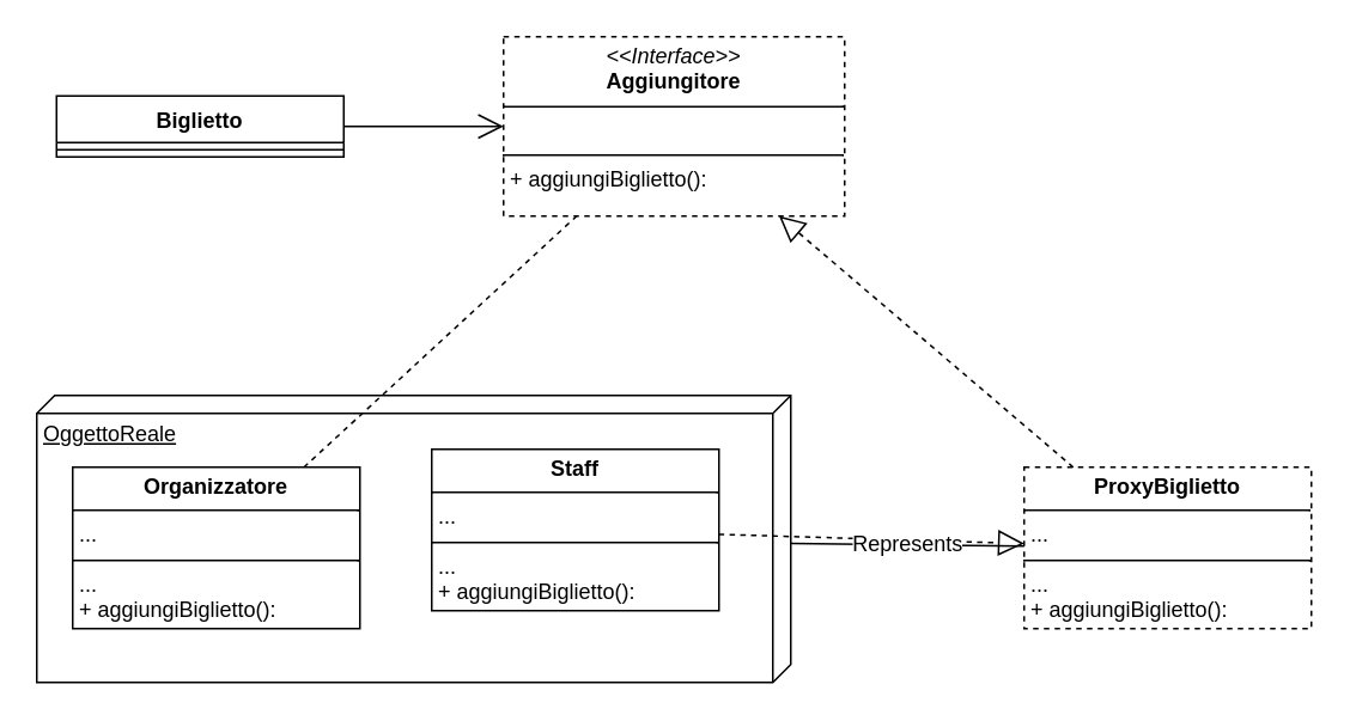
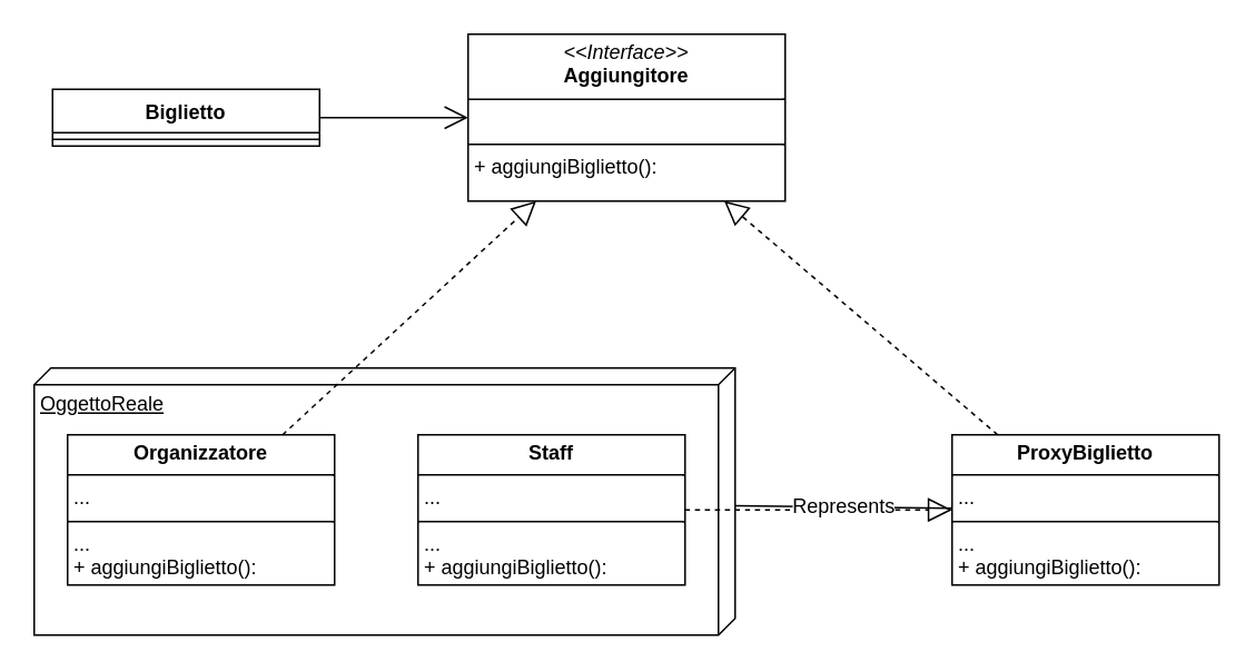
  <mxCell id="0" />
  <mxCell id="1" parent="0" />
  <mxCell id="2" value="OggettoReale" style="verticalAlign=top;align=left;spacingTop=8;spacingLeft=2;spacingRight=12;shape=cube;size=10;direction=south;fontStyle=4;html=1;whiteSpace=wrap;" vertex="1" parent="1"><mxGeometry x="20" y="220" width="420" height="160" as="geometry" /></mxCell>
- <mxCell id="3" value="&lt;p style=&quot;margin:0px;margin-top:4px;text-align:center;&quot;&gt;&lt;i&gt;&amp;lt;&amp;lt;Interface&amp;gt;&amp;gt;&lt;/i&gt;&lt;br&gt;&lt;b&gt;Aggiungitore&lt;/b&gt;&lt;/p&gt;&lt;hr size=&quot;1&quot; style=&quot;border-style:solid;&quot;&gt;&lt;p style=&quot;margin:0px;margin-left:4px;&quot;&gt;&lt;br&gt;&lt;/p&gt;&lt;hr size=&quot;1&quot; style=&quot;border-style:solid;&quot;&gt;&lt;p style=&quot;margin:0px;margin-left:4px;&quot;&gt;+ aggiungiBiglietto():&lt;/p&gt;" style="verticalAlign=top;align=left;overflow=fill;html=1;whiteSpace=wrap;dashed=1;" vertex="1" parent="1"><mxGeometry x="280" y="20" width="190" height="100" as="geometry" /></mxCell>
+ <mxCell id="3" value="&lt;p style=&quot;margin:0px;margin-top:4px;text-align:center;&quot;&gt;&lt;i&gt;&amp;lt;&amp;lt;Interface&amp;gt;&amp;gt;&lt;/i&gt;&lt;br&gt;&lt;b&gt;Aggiungitore&lt;/b&gt;&lt;/p&gt;&lt;hr size=&quot;1&quot; style=&quot;border-style:solid;&quot;&gt;&lt;p style=&quot;margin:0px;margin-left:4px;&quot;&gt;&lt;br&gt;&lt;/p&gt;&lt;hr size=&quot;1&quot; style=&quot;border-style:solid;&quot;&gt;&lt;p style=&quot;margin:0px;margin-left:4px;&quot;&gt;+ aggiungiBiglietto():&lt;/p&gt;" style="verticalAlign=top;align=left;overflow=fill;html=1;whiteSpace=wrap;" vertex="1" parent="1"><mxGeometry x="280" y="20" width="190" height="100" as="geometry" /></mxCell>
  <mxCell id="4" value="&lt;p style=&quot;margin:0px;margin-top:4px;text-align:center;&quot;&gt;&lt;b&gt;Organizzatore&lt;/b&gt;&lt;/p&gt;&lt;hr size=&quot;1&quot; style=&quot;border-style:solid;&quot;&gt;&lt;p style=&quot;margin:0px;margin-left:4px;&quot;&gt;...&lt;/p&gt;&lt;hr size=&quot;1&quot; style=&quot;border-style:solid;&quot;&gt;&lt;p style=&quot;margin:0px;margin-left:4px;&quot;&gt;...&lt;/p&gt;&lt;p style=&quot;margin:0px;margin-left:4px;&quot;&gt;+ aggiungiBiglietto():&lt;/p&gt;" style="verticalAlign=top;align=left;overflow=fill;html=1;whiteSpace=wrap;" vertex="1" parent="1"><mxGeometry x="40" y="260" width="160" height="90" as="geometry" /></mxCell>
- <mxCell id="5" value="&lt;p style=&quot;margin:0px;margin-top:4px;text-align:center;&quot;&gt;&lt;b&gt;Staff&lt;/b&gt;&lt;/p&gt;&lt;hr size=&quot;1&quot; style=&quot;border-style:solid;&quot;&gt;&lt;p style=&quot;margin:0px;margin-left:4px;&quot;&gt;...&lt;/p&gt;&lt;hr size=&quot;1&quot; style=&quot;border-style:solid;&quot;&gt;&lt;p style=&quot;margin:0px;margin-left:4px;&quot;&gt;...&lt;/p&gt;&lt;p style=&quot;margin:0px;margin-left:4px;&quot;&gt;+ aggiungiBiglietto():&lt;/p&gt;" style="verticalAlign=top;align=left;overflow=fill;html=1;whiteSpace=wrap;" vertex="1" parent="1"><mxGeometry x="240" y="250" width="160" height="90" as="geometry" /></mxCell>
- <mxCell id="6" value="&lt;p style=&quot;margin:0px;margin-top:4px;text-align:center;&quot;&gt;&lt;b&gt;ProxyBiglietto&lt;/b&gt;&lt;/p&gt;&lt;hr size=&quot;1&quot; style=&quot;border-style:solid;&quot;&gt;&lt;p style=&quot;margin:0px;margin-left:4px;&quot;&gt;...&lt;/p&gt;&lt;hr size=&quot;1&quot; style=&quot;border-style:solid;&quot;&gt;&lt;p style=&quot;margin:0px;margin-left:4px;&quot;&gt;...&lt;/p&gt;&lt;p style=&quot;margin:0px;margin-left:4px;&quot;&gt;+ aggiungiBiglietto():&lt;/p&gt;" style="verticalAlign=top;align=left;overflow=fill;html=1;whiteSpace=wrap;dashed=1;" vertex="1" parent="1"><mxGeometry x="570" y="260" width="160" height="90" as="geometry" /></mxCell>
- <mxCell id="7" value="" style="endArrow=none;dashed=1;endFill=0;endSize=12;html=1;rounded=0;fontSize=12;curved=1;" edge="1" parent="1" source="4" target="3"><mxGeometry x="-0.0" width="160" relative="1" as="geometry"><mxPoint x="260" y="220" as="sourcePoint" /><mxPoint x="420" y="220" as="targetPoint" /><mxPoint as="offset" /></mxGeometry></mxCell>
+ <mxCell id="5" value="&lt;p style=&quot;margin:0px;margin-top:4px;text-align:center;&quot;&gt;&lt;b&gt;Staff&lt;/b&gt;&lt;/p&gt;&lt;hr size=&quot;1&quot; style=&quot;border-style:solid;&quot;&gt;&lt;p style=&quot;margin:0px;margin-left:4px;&quot;&gt;...&lt;/p&gt;&lt;hr size=&quot;1&quot; style=&quot;border-style:solid;&quot;&gt;&lt;p style=&quot;margin:0px;margin-left:4px;&quot;&gt;...&lt;/p&gt;&lt;p style=&quot;margin:0px;margin-left:4px;&quot;&gt;+ aggiungiBiglietto():&lt;/p&gt;" style="verticalAlign=top;align=left;overflow=fill;html=1;whiteSpace=wrap;" vertex="1" parent="1"><mxGeometry x="250" y="260" width="160" height="90" as="geometry" /></mxCell>
+ <mxCell id="6" value="&lt;p style=&quot;margin:0px;margin-top:4px;text-align:center;&quot;&gt;&lt;b&gt;ProxyBiglietto&lt;/b&gt;&lt;/p&gt;&lt;hr size=&quot;1&quot; style=&quot;border-style:solid;&quot;&gt;&lt;p style=&quot;margin:0px;margin-left:4px;&quot;&gt;...&lt;/p&gt;&lt;hr size=&quot;1&quot; style=&quot;border-style:solid;&quot;&gt;&lt;p style=&quot;margin:0px;margin-left:4px;&quot;&gt;...&lt;/p&gt;&lt;p style=&quot;margin:0px;margin-left:4px;&quot;&gt;+ aggiungiBiglietto():&lt;/p&gt;" style="verticalAlign=top;align=left;overflow=fill;html=1;whiteSpace=wrap;" vertex="1" parent="1"><mxGeometry x="570" y="260" width="160" height="90" as="geometry" /></mxCell>
+ <mxCell id="7" value="" style="endArrow=block;dashed=1;endFill=0;endSize=12;html=1;rounded=0;fontSize=12;curved=1;" edge="1" parent="1" source="4" target="3"><mxGeometry x="-0.0" width="160" relative="1" as="geometry"><mxPoint x="260" y="220" as="sourcePoint" /><mxPoint x="420" y="220" as="targetPoint" /><mxPoint as="offset" /></mxGeometry></mxCell>
  <mxCell id="8" value="" style="endArrow=block;dashed=1;endFill=0;endSize=12;html=1;rounded=0;fontSize=12;curved=1;" edge="1" parent="1" source="5" target="6"><mxGeometry width="160" relative="1" as="geometry"><mxPoint x="181" y="270" as="sourcePoint" /><mxPoint x="299" y="140" as="targetPoint" /></mxGeometry></mxCell>
  <mxCell id="9" value="" style="endArrow=block;dashed=1;endFill=0;endSize=12;html=1;rounded=0;fontSize=12;curved=1;" edge="1" parent="1" source="6" target="3"><mxGeometry width="160" relative="1" as="geometry"><mxPoint x="191" y="280" as="sourcePoint" /><mxPoint x="309" y="150" as="targetPoint" /></mxGeometry></mxCell>
  <mxCell id="10" value="Represents" style="endArrow=none;endFill=1;endSize=12;html=1;rounded=0;fontSize=12;curved=1;" edge="1" parent="1" source="6" target="2"><mxGeometry width="160" relative="1" as="geometry"><mxPoint x="260" y="220" as="sourcePoint" /><mxPoint x="450" y="190" as="targetPoint" /></mxGeometry></mxCell>
  <mxCell id="11" value="Biglietto" style="swimlane;fontStyle=1;align=center;verticalAlign=top;childLayout=stackLayout;horizontal=1;startSize=26;horizontalStack=0;resizeParent=1;resizeParentMax=0;resizeLast=0;collapsible=1;marginBottom=0;whiteSpace=wrap;html=1;" vertex="1" parent="1"><mxGeometry x="31" y="53" width="160" height="34" as="geometry" /></mxCell>
  <mxCell id="12" value="" style="line;strokeWidth=1;fillColor=none;align=left;verticalAlign=middle;spacingTop=-1;spacingLeft=3;spacingRight=3;rotatable=0;labelPosition=right;points=[];portConstraint=eastwest;strokeColor=inherit;" vertex="1" parent="11"><mxGeometry y="26" width="160" height="8" as="geometry" /></mxCell>
  <mxCell id="13" value="" style="endArrow=open;endFill=1;endSize=12;html=1;rounded=0;fontSize=12;curved=1;" edge="1" parent="1" source="11" target="3"><mxGeometry width="160" relative="1" as="geometry"><mxPoint x="291" y="220" as="sourcePoint" /><mxPoint x="451" y="220" as="targetPoint" /></mxGeometry></mxCell>
